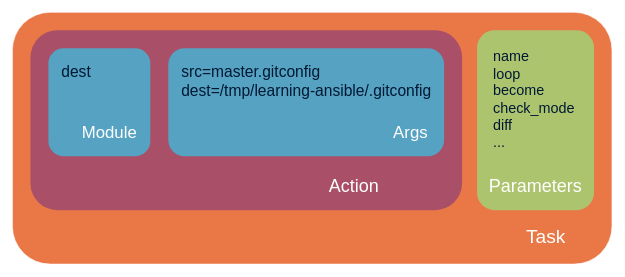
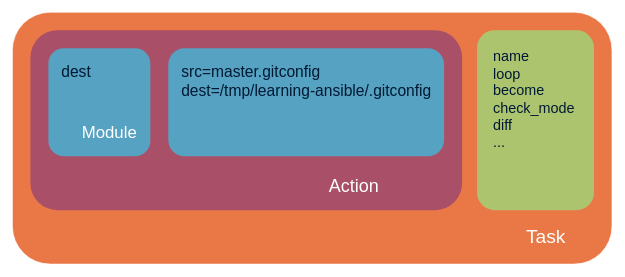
  <mxCell id="0" />
  <mxCell id="1" parent="0" />
  <mxCell id="2" value="" style="rounded=1;whiteSpace=wrap;html=1;fontSize=24;align=left;fillColor=#EA7847;strokeColor=#FFFFFF;" parent="1" vertex="1"><mxGeometry x="20" y="20" width="1000" height="420" as="geometry" /></mxCell>
  <mxCell id="3" value="" style="rounded=1;whiteSpace=wrap;html=1;strokeColor=none;fillColor=#A94F67;fontSize=30;fontColor=#000033;align=left;" parent="1" vertex="1"><mxGeometry x="50" y="50" width="720" height="300" as="geometry" /></mxCell>
  <mxCell id="4" value="" style="rounded=1;whiteSpace=wrap;html=1;fillColor=#ADC46F;strokeColor=none;" parent="1" vertex="1"><mxGeometry x="795" y="50" width="195" height="300" as="geometry" /></mxCell>
  <mxCell id="5" value="name&lt;br&gt;loop&lt;br&gt;become&lt;br&gt;check_mode&lt;br&gt;diff&lt;br&gt;...&lt;br&gt;&lt;div&gt;&lt;br&gt;&lt;/div&gt;" style="text;html=1;strokeColor=none;fillColor=none;align=left;verticalAlign=middle;whiteSpace=wrap;rounded=0;fontSize=24;fontColor=#001933;" parent="1" vertex="1"><mxGeometry x="820" y="80" width="150" height="200" as="geometry" /></mxCell>
- <mxCell id="6" value="Parameters" style="text;html=1;strokeColor=none;fillColor=none;align=left;verticalAlign=middle;whiteSpace=wrap;rounded=0;fontSize=30;fontColor=#FFFFFF;" parent="1" vertex="1"><mxGeometry x="812.5" y="280" width="160" height="60" as="geometry" /></mxCell>
  <mxCell id="7" value="&lt;span style=&quot;font-size: 32px;&quot;&gt;Task&lt;/span&gt;" style="text;html=1;strokeColor=none;fillColor=none;align=center;verticalAlign=middle;whiteSpace=wrap;rounded=0;fontSize=32;fontColor=#FFFFFF;fontStyle=0" parent="1" vertex="1"><mxGeometry x="820" y="365" width="180" height="60" as="geometry" /></mxCell>
  <mxCell id="8" value="" style="rounded=1;whiteSpace=wrap;html=1;fillColor=#56A2C2;strokeColor=none;" parent="1" vertex="1"><mxGeometry x="80" y="80" width="170" height="180" as="geometry" /></mxCell>
  <mxCell id="9" value="Module" style="text;html=1;strokeColor=none;fillColor=none;align=center;verticalAlign=middle;whiteSpace=wrap;rounded=0;fontSize=28;fontColor=#FFFFFF;" parent="1" vertex="1"><mxGeometry x="132" y="190" width="100" height="60" as="geometry" /></mxCell>
  <mxCell id="10" value="dest" style="text;html=1;strokeColor=none;fillColor=none;align=left;verticalAlign=middle;whiteSpace=wrap;rounded=0;fontSize=26;fontColor=#001933;" parent="1" vertex="1"><mxGeometry x="100" y="100" width="100" height="40" as="geometry" /></mxCell>
  <mxCell id="11" value="" style="rounded=1;whiteSpace=wrap;html=1;fillColor=#56A2C2;strokeColor=none;" parent="1" vertex="1"><mxGeometry x="280" y="80" width="460" height="180" as="geometry" /></mxCell>
- <mxCell id="12" value="Args" style="text;html=1;strokeColor=none;fillColor=none;align=right;verticalAlign=middle;whiteSpace=wrap;rounded=0;fontSize=28;fontColor=#FFFFFF;" parent="1" vertex="1"><mxGeometry x="615" y="190" width="100" height="60" as="geometry" /></mxCell>
  <mxCell id="13" value="&lt;div style=&quot;font-size: 26px;&quot;&gt;src=master.gitconfig&lt;/div&gt;&lt;div style=&quot;font-size: 26px;&quot;&gt;dest=/tmp/learning-ansible/.gitconfig&lt;/div&gt;" style="text;html=1;strokeColor=none;fillColor=none;align=left;verticalAlign=middle;whiteSpace=wrap;rounded=0;fontSize=26;fontColor=#001933;" parent="1" vertex="1"><mxGeometry x="300" y="105" width="430" height="60" as="geometry" /></mxCell>
  <mxCell id="14" value="Action" style="text;html=1;strokeColor=none;fillColor=none;align=center;verticalAlign=middle;whiteSpace=wrap;rounded=0;fontSize=30;fontColor=#FFFFFF;" parent="1" vertex="1"><mxGeometry x="530" y="280" width="120" height="60" as="geometry" /></mxCell>
